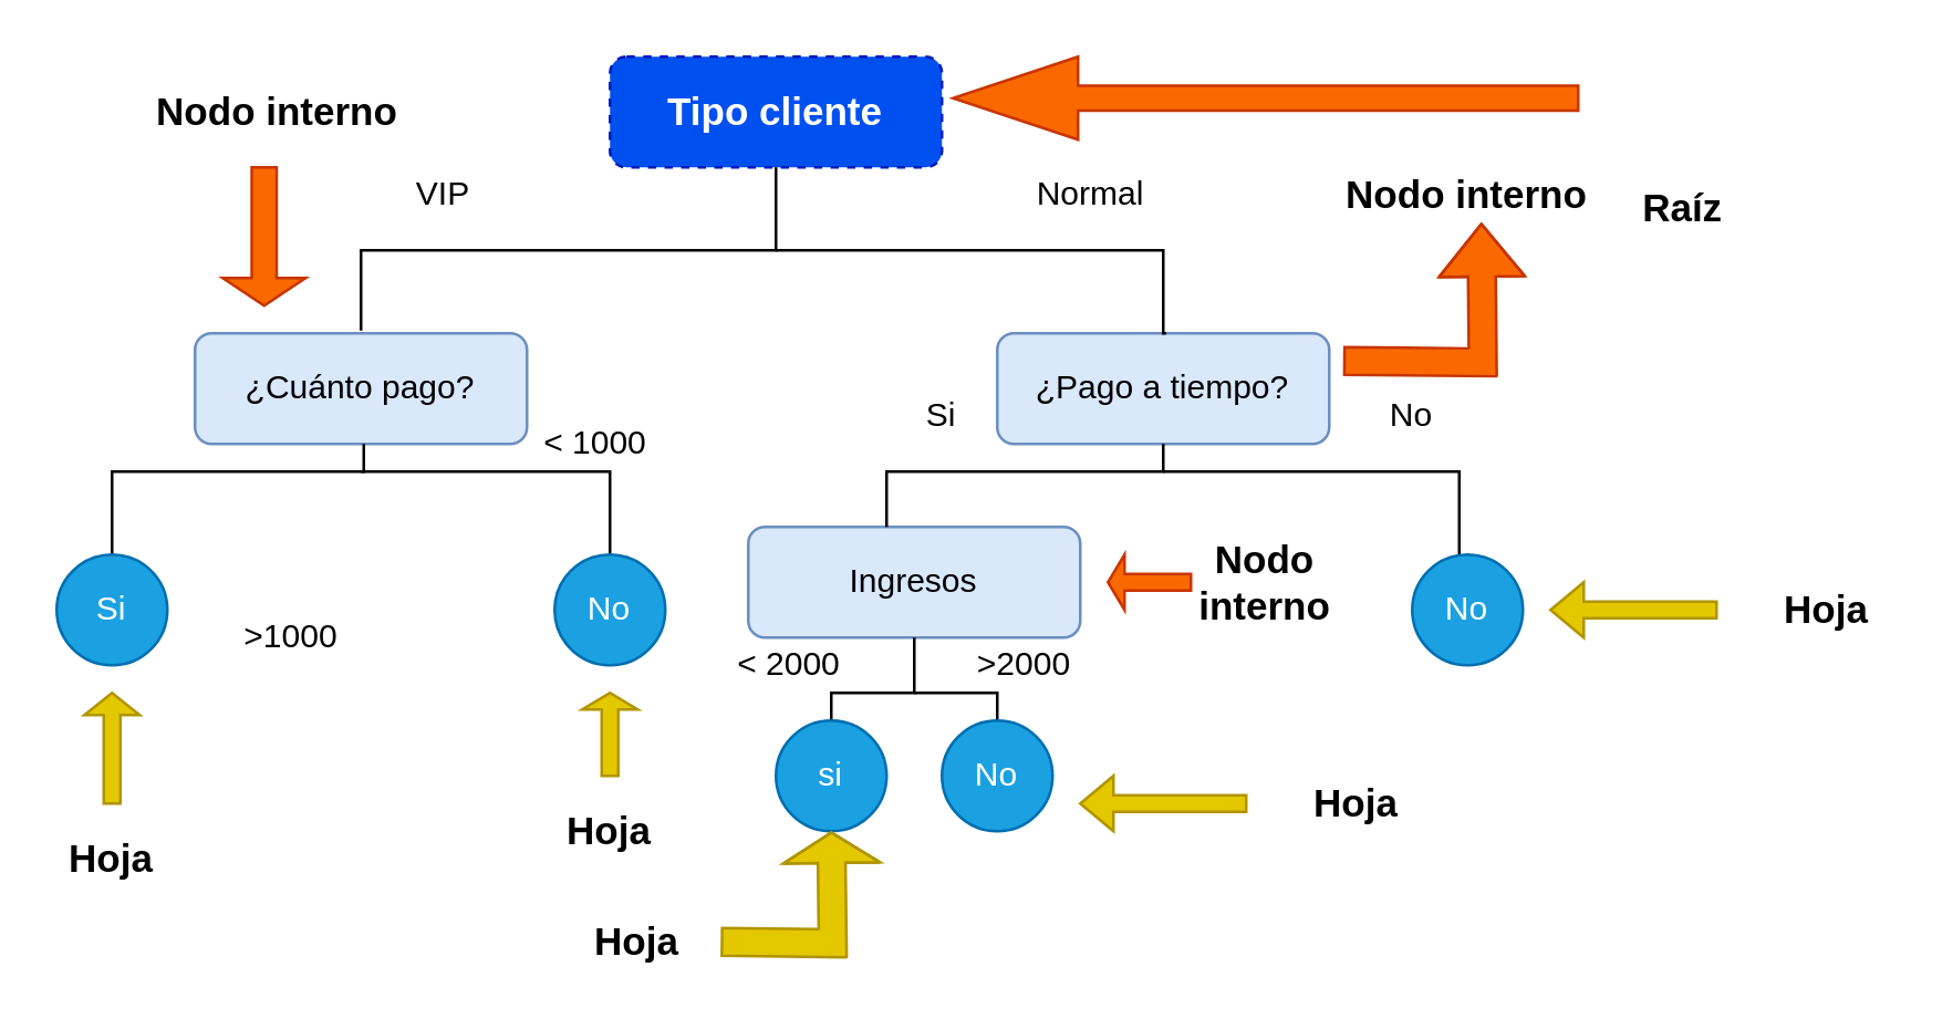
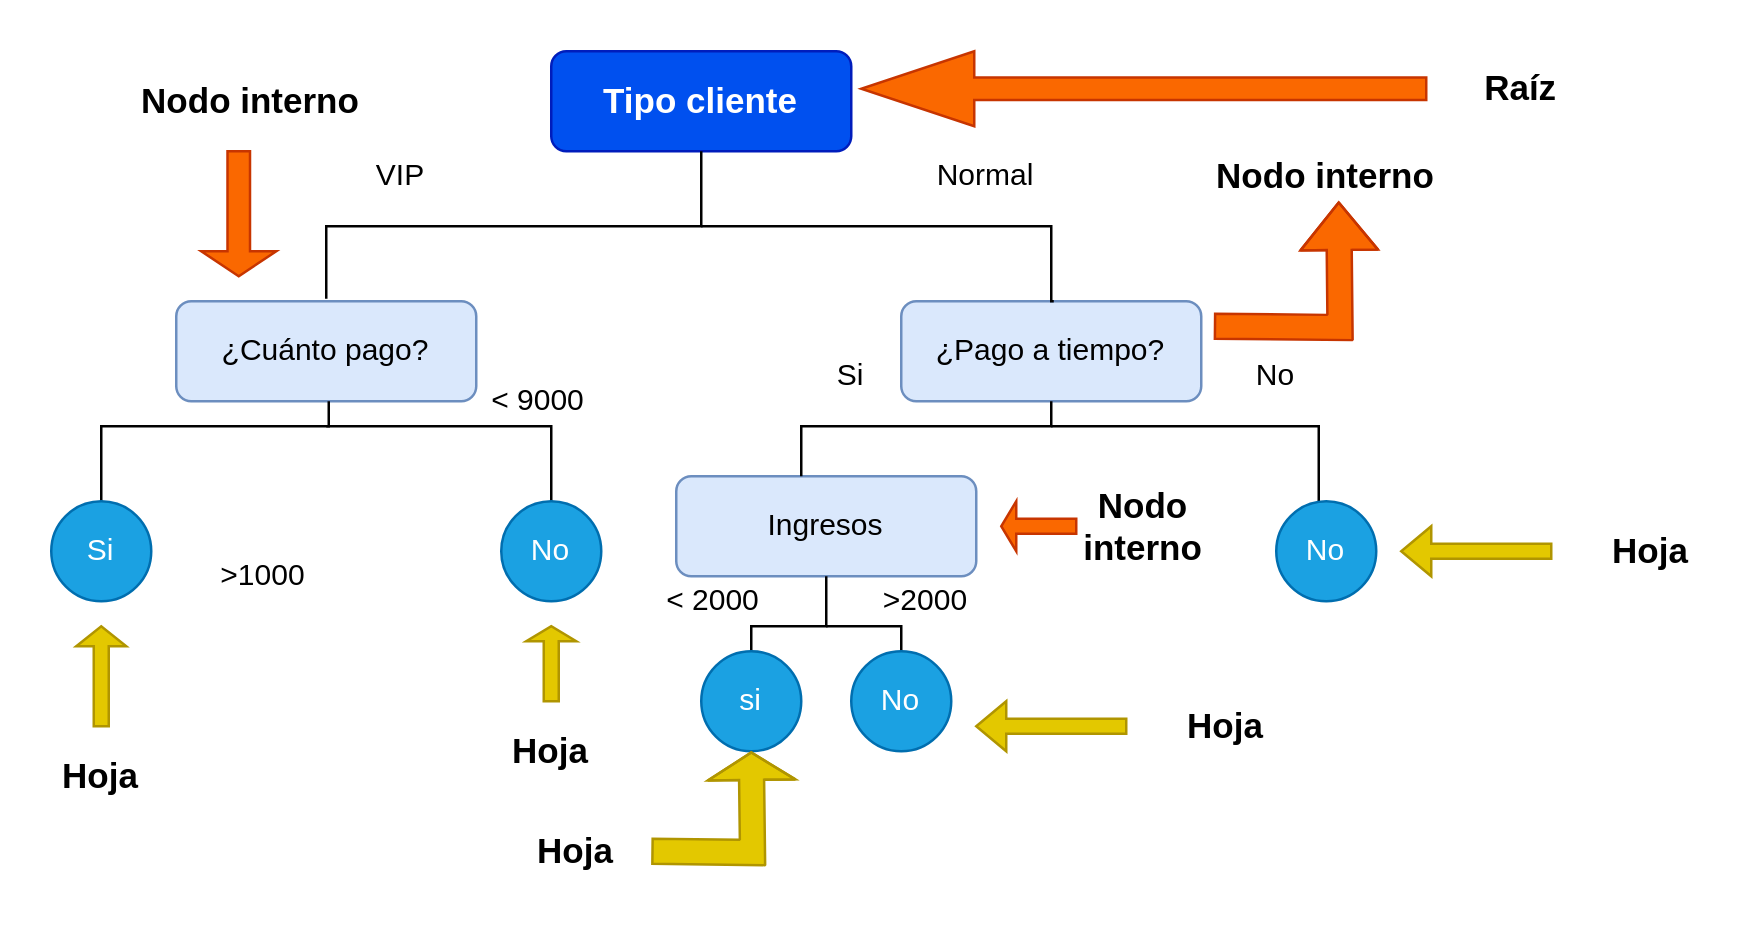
  <mxCell id="0" />
  <mxCell id="1" parent="0" />
- <mxCell id="2" value="&lt;b&gt;&lt;font style=&quot;font-size: 14px&quot;&gt;Tipo cliente&lt;/font&gt;&lt;/b&gt;" style="rounded=1;whiteSpace=wrap;html=1;fontSize=12;glass=0;strokeWidth=1;shadow=0;fillColor=#0050ef;strokeColor=#001DBC;fontColor=#ffffff;dashed=1;" parent="1" vertex="1"><mxGeometry x="220" y="20" width="120" height="40" as="geometry" /></mxCell>
+ <mxCell id="2" value="&lt;b&gt;&lt;font style=&quot;font-size: 14px&quot;&gt;Tipo cliente&lt;/font&gt;&lt;/b&gt;" style="rounded=1;whiteSpace=wrap;html=1;fontSize=12;glass=0;strokeWidth=1;shadow=0;fillColor=#0050ef;strokeColor=#001DBC;fontColor=#ffffff;" parent="1" vertex="1"><mxGeometry x="220" y="20" width="120" height="40" as="geometry" /></mxCell>
  <mxCell id="3" value="¿Pago a tiempo?" style="rounded=1;whiteSpace=wrap;html=1;fontSize=12;glass=0;strokeWidth=1;shadow=0;fillColor=#dae8fc;strokeColor=#6c8ebf;" parent="1" vertex="1"><mxGeometry x="360" y="120" width="120" height="40" as="geometry" /></mxCell>
  <mxCell id="4" value="Ingresos" style="rounded=1;whiteSpace=wrap;html=1;fontSize=12;glass=0;strokeWidth=1;shadow=0;fillColor=#dae8fc;strokeColor=#6c8ebf;" parent="1" vertex="1"><mxGeometry x="270" y="190" width="120" height="40" as="geometry" /></mxCell>
  <mxCell id="5" value="¿Cuánto pago?" style="rounded=1;whiteSpace=wrap;html=1;fontSize=12;glass=0;strokeWidth=1;shadow=0;fillColor=#dae8fc;strokeColor=#6c8ebf;" parent="1" vertex="1"><mxGeometry x="70" y="120" width="120" height="40" as="geometry" /></mxCell>
  <mxCell id="6" value="" style="endArrow=none;html=1;rounded=0;edgeStyle=elbowEdgeStyle;" edge="1" parent="1"><mxGeometry width="50" height="50" relative="1" as="geometry"><mxPoint x="280" y="90" as="sourcePoint" /><mxPoint x="421" y="120" as="targetPoint" /><Array as="points"><mxPoint x="420" y="100" /></Array></mxGeometry></mxCell>
  <mxCell id="7" value="" style="endArrow=none;html=1;rounded=0;edgeStyle=elbowEdgeStyle;elbow=vertical;entryX=0.5;entryY=1;entryDx=0;entryDy=0;" edge="1" parent="1" target="2"><mxGeometry width="50" height="50" relative="1" as="geometry"><mxPoint x="130" y="119" as="sourcePoint" /><mxPoint x="211" y="120" as="targetPoint" /><Array as="points"><mxPoint x="150" y="90" /></Array></mxGeometry></mxCell>
  <mxCell id="8" value="" style="endArrow=none;html=1;rounded=0;edgeStyle=elbowEdgeStyle;elbow=vertical;entryX=0.5;entryY=1;entryDx=0;entryDy=0;" edge="1" parent="1" target="3"><mxGeometry width="50" height="50" relative="1" as="geometry"><mxPoint x="320" y="190" as="sourcePoint" /><mxPoint x="414" y="140" as="targetPoint" /><Array as="points"><mxPoint x="344" y="170" /></Array></mxGeometry></mxCell>
  <mxCell id="9" value="" style="endArrow=none;html=1;rounded=0;edgeStyle=elbowEdgeStyle;" edge="1" parent="1"><mxGeometry width="50" height="50" relative="1" as="geometry"><mxPoint x="420" y="170" as="sourcePoint" /><mxPoint x="527" y="200" as="targetPoint" /><Array as="points"><mxPoint x="527" y="180" /></Array></mxGeometry></mxCell>
  <mxCell id="10" value="No" style="ellipse;whiteSpace=wrap;html=1;aspect=fixed;fillColor=#1ba1e2;strokeColor=#006EAF;fontColor=#ffffff;" vertex="1" parent="1"><mxGeometry x="510" y="200" width="40" height="40" as="geometry" /></mxCell>
  <mxCell id="11" value="" style="endArrow=none;html=1;rounded=0;edgeStyle=elbowEdgeStyle;elbow=vertical;entryX=0.5;entryY=1;entryDx=0;entryDy=0;" edge="1" parent="1"><mxGeometry width="50" height="50" relative="1" as="geometry"><mxPoint x="40" y="200" as="sourcePoint" /><mxPoint x="131" y="160" as="targetPoint" /><Array as="points"><mxPoint x="121" y="170" /></Array></mxGeometry></mxCell>
  <mxCell id="12" value="" style="endArrow=none;html=1;rounded=0;edgeStyle=elbowEdgeStyle;" edge="1" parent="1"><mxGeometry width="50" height="50" relative="1" as="geometry"><mxPoint x="130" y="170" as="sourcePoint" /><mxPoint x="220" y="200" as="targetPoint" /><Array as="points"><mxPoint x="220" y="170" /></Array></mxGeometry></mxCell>
  <mxCell id="13" value="No" style="ellipse;whiteSpace=wrap;html=1;aspect=fixed;fillColor=#1ba1e2;strokeColor=#006EAF;fontColor=#ffffff;" vertex="1" parent="1"><mxGeometry x="200" y="200" width="40" height="40" as="geometry" /></mxCell>
  <mxCell id="14" value="Si&lt;span style=&quot;color: rgba(0 , 0 , 0 , 0) ; font-family: monospace ; font-size: 0px&quot;&gt;%3CmxGraphModel%3E%3Croot%3E%3CmxCell%20id%3D%220%22%2F%3E%3CmxCell%20id%3D%221%22%20parent%3D%220%22%2F%3E%3CmxCell%20id%3D%222%22%20value%3D%22No%22%20style%3D%22ellipse%3BwhiteSpace%3Dwrap%3Bhtml%3D1%3Baspect%3Dfixed%3B%22%20vertex%3D%221%22%20parent%3D%221%22%3E%3CmxGeometry%20x%3D%22510%22%20y%3D%22260%22%20width%3D%2240%22%20height%3D%2240%22%20as%3D%22geometry%22%2F%3E%3C%2FmxCell%3E%3C%2Froot%3E%3C%2FmxGraphModel%3E&lt;/span&gt;" style="ellipse;whiteSpace=wrap;html=1;aspect=fixed;fillColor=#1ba1e2;strokeColor=#006EAF;fontColor=#ffffff;" vertex="1" parent="1"><mxGeometry x="20" y="200" width="40" height="40" as="geometry" /></mxCell>
  <mxCell id="15" value="" style="endArrow=none;html=1;rounded=0;edgeStyle=elbowEdgeStyle;elbow=vertical;exitX=0.5;exitY=0;exitDx=0;exitDy=0;" edge="1" parent="1" source="17"><mxGeometry width="50" height="50" relative="1" as="geometry"><mxPoint x="300" y="250" as="sourcePoint" /><mxPoint x="330" y="230" as="targetPoint" /><Array as="points"><mxPoint x="310" y="250" /></Array></mxGeometry></mxCell>
  <mxCell id="16" value="" style="endArrow=none;html=1;rounded=0;edgeStyle=elbowEdgeStyle;" edge="1" parent="1"><mxGeometry width="50" height="50" relative="1" as="geometry"><mxPoint x="330" y="250" as="sourcePoint" /><mxPoint x="360" y="260" as="targetPoint" /><Array as="points"><mxPoint x="360" y="250" /></Array></mxGeometry></mxCell>
  <mxCell id="17" value="&lt;font style=&quot;vertical-align: inherit&quot;&gt;&lt;font style=&quot;vertical-align: inherit&quot;&gt;si&lt;/font&gt;&lt;/font&gt;" style="ellipse;whiteSpace=wrap;html=1;aspect=fixed;fillColor=#1ba1e2;strokeColor=#006EAF;fontColor=#ffffff;" vertex="1" parent="1"><mxGeometry x="280" y="260" width="40" height="40" as="geometry" /></mxCell>
  <mxCell id="18" value="No" style="ellipse;whiteSpace=wrap;html=1;aspect=fixed;fillColor=#1ba1e2;strokeColor=#006EAF;fontColor=#ffffff;" vertex="1" parent="1"><mxGeometry x="340" y="260" width="40" height="40" as="geometry" /></mxCell>
  <mxCell id="19" value="&lt;font style=&quot;vertical-align: inherit&quot;&gt;&lt;font style=&quot;vertical-align: inherit&quot;&gt;&amp;gt;1000&lt;/font&gt;&lt;/font&gt;" style="text;html=1;strokeColor=none;fillColor=none;align=center;verticalAlign=middle;whiteSpace=wrap;rounded=0;" vertex="1" parent="1"><mxGeometry x="85" y="220" width="40" height="20" as="geometry" /></mxCell>
- <mxCell id="20" value="&lt;font style=&quot;vertical-align: inherit&quot;&gt;&lt;font style=&quot;vertical-align: inherit&quot;&gt;&lt;font style=&quot;vertical-align: inherit&quot;&gt;&lt;font style=&quot;vertical-align: inherit&quot;&gt;&amp;lt; 1000&lt;/font&gt;&lt;/font&gt;&lt;/font&gt;&lt;/font&gt;" style="text;html=1;strokeColor=none;fillColor=none;align=center;verticalAlign=middle;whiteSpace=wrap;rounded=0;" vertex="1" parent="1"><mxGeometry x="190" y="150" width="50" height="20" as="geometry" /></mxCell>
+ <mxCell id="20" value="&lt;font style=&quot;vertical-align: inherit&quot;&gt;&lt;font style=&quot;vertical-align: inherit&quot;&gt;&lt;font style=&quot;vertical-align: inherit&quot;&gt;&lt;font style=&quot;vertical-align: inherit&quot;&gt;&amp;lt; 9000&lt;/font&gt;&lt;/font&gt;&lt;/font&gt;&lt;/font&gt;" style="text;html=1;strokeColor=none;fillColor=none;align=center;verticalAlign=middle;whiteSpace=wrap;rounded=0;" vertex="1" parent="1"><mxGeometry x="190" y="150" width="50" height="20" as="geometry" /></mxCell>
  <mxCell id="21" value="&lt;font style=&quot;vertical-align: inherit&quot;&gt;&lt;font style=&quot;vertical-align: inherit&quot;&gt;&amp;gt;2000&lt;/font&gt;&lt;/font&gt;" style="text;html=1;strokeColor=none;fillColor=none;align=center;verticalAlign=middle;whiteSpace=wrap;rounded=0;" vertex="1" parent="1"><mxGeometry x="350" y="230" width="40" height="20" as="geometry" /></mxCell>
  <mxCell id="22" value="&lt;font style=&quot;vertical-align: inherit&quot;&gt;&lt;font style=&quot;vertical-align: inherit&quot;&gt;&lt;font style=&quot;vertical-align: inherit&quot;&gt;&lt;font style=&quot;vertical-align: inherit&quot;&gt;&amp;lt; 2000&lt;/font&gt;&lt;/font&gt;&lt;/font&gt;&lt;/font&gt;" style="text;html=1;strokeColor=none;fillColor=none;align=center;verticalAlign=middle;whiteSpace=wrap;rounded=0;" vertex="1" parent="1"><mxGeometry x="260" y="230" width="50" height="20" as="geometry" /></mxCell>
  <mxCell id="23" value="&lt;font style=&quot;vertical-align: inherit&quot;&gt;&lt;font style=&quot;vertical-align: inherit&quot;&gt;VIP&lt;/font&gt;&lt;/font&gt;" style="text;html=1;strokeColor=none;fillColor=none;align=center;verticalAlign=middle;whiteSpace=wrap;rounded=0;" vertex="1" parent="1"><mxGeometry x="140" y="60" width="40" height="20" as="geometry" /></mxCell>
  <mxCell id="24" value="&lt;font style=&quot;vertical-align: inherit&quot;&gt;&lt;font style=&quot;vertical-align: inherit&quot;&gt;Normal&lt;/font&gt;&lt;/font&gt;" style="text;html=1;strokeColor=none;fillColor=none;align=center;verticalAlign=middle;whiteSpace=wrap;rounded=0;" vertex="1" parent="1"><mxGeometry x="374" y="60" width="40" height="20" as="geometry" /></mxCell>
  <mxCell id="25" value="&lt;font style=&quot;vertical-align: inherit&quot;&gt;&lt;font style=&quot;vertical-align: inherit&quot;&gt;Si&lt;/font&gt;&lt;/font&gt;" style="text;html=1;strokeColor=none;fillColor=none;align=center;verticalAlign=middle;whiteSpace=wrap;rounded=0;" vertex="1" parent="1"><mxGeometry x="320" y="140" width="40" height="20" as="geometry" /></mxCell>
  <mxCell id="26" value="&lt;font style=&quot;vertical-align: inherit&quot;&gt;&lt;font style=&quot;vertical-align: inherit&quot;&gt;No&lt;/font&gt;&lt;/font&gt;" style="text;html=1;strokeColor=none;fillColor=none;align=center;verticalAlign=middle;whiteSpace=wrap;rounded=0;" vertex="1" parent="1"><mxGeometry x="490" y="140" width="40" height="20" as="geometry" /></mxCell>
  <mxCell id="27" value="" style="shape=singleArrow;direction=west;whiteSpace=wrap;html=1;fillColor=#fa6800;strokeColor=#C73500;fontColor=#000000;" vertex="1" parent="1"><mxGeometry x="344" y="20" width="226" height="30" as="geometry" /></mxCell>
  <mxCell id="28" value="" style="shape=singleArrow;direction=west;whiteSpace=wrap;html=1;fillColor=#e3c800;strokeColor=#B09500;fontColor=#000000;" vertex="1" parent="1"><mxGeometry x="560" y="210" width="60" height="20" as="geometry" /></mxCell>
- <mxCell id="29" value="&lt;font style=&quot;vertical-align: inherit&quot;&gt;&lt;font style=&quot;vertical-align: inherit&quot; size=&quot;1&quot;&gt;&lt;b style=&quot;font-size: 14px&quot;&gt;Raíz&amp;nbsp;&lt;/b&gt;&lt;/font&gt;&lt;/font&gt;" style="text;html=1;strokeColor=none;fillColor=none;align=center;verticalAlign=middle;whiteSpace=wrap;rounded=0;" vertex="1" parent="1"><mxGeometry x="590" y="65" width="40" height="20" as="geometry" /></mxCell>
+ <mxCell id="29" value="&lt;font style=&quot;vertical-align: inherit&quot;&gt;&lt;font style=&quot;vertical-align: inherit&quot; size=&quot;1&quot;&gt;&lt;b style=&quot;font-size: 14px&quot;&gt;Raíz&amp;nbsp;&lt;/b&gt;&lt;/font&gt;&lt;/font&gt;" style="text;html=1;strokeColor=none;fillColor=none;align=center;verticalAlign=middle;whiteSpace=wrap;rounded=0;" vertex="1" parent="1"><mxGeometry x="590" y="25" width="40" height="20" as="geometry" /></mxCell>
  <mxCell id="30" value="&lt;font style=&quot;vertical-align: inherit&quot;&gt;&lt;font style=&quot;vertical-align: inherit&quot; size=&quot;1&quot;&gt;&lt;b style=&quot;font-size: 14px&quot;&gt;&lt;font style=&quot;vertical-align: inherit&quot;&gt;&lt;font style=&quot;vertical-align: inherit&quot;&gt;Hoja&lt;/font&gt;&lt;/font&gt;&lt;/b&gt;&lt;/font&gt;&lt;/font&gt;" style="text;html=1;strokeColor=none;fillColor=none;align=center;verticalAlign=middle;whiteSpace=wrap;rounded=0;" vertex="1" parent="1"><mxGeometry x="640" y="210" width="40" height="20" as="geometry" /></mxCell>
  <mxCell id="31" value="&lt;font style=&quot;vertical-align: inherit&quot;&gt;&lt;font style=&quot;vertical-align: inherit&quot; size=&quot;1&quot;&gt;&lt;b style=&quot;font-size: 14px&quot;&gt;&lt;font style=&quot;vertical-align: inherit&quot;&gt;&lt;font style=&quot;vertical-align: inherit&quot;&gt;Hoja&lt;/font&gt;&lt;/font&gt;&lt;/b&gt;&lt;/font&gt;&lt;/font&gt;" style="text;html=1;strokeColor=none;fillColor=none;align=center;verticalAlign=middle;whiteSpace=wrap;rounded=0;" vertex="1" parent="1"><mxGeometry x="470" y="280" width="40" height="20" as="geometry" /></mxCell>
  <mxCell id="32" value="" style="shape=singleArrow;direction=west;whiteSpace=wrap;html=1;fillColor=#e3c800;strokeColor=#B09500;fontColor=#000000;" vertex="1" parent="1"><mxGeometry x="390" y="280" width="60" height="20" as="geometry" /></mxCell>
  <mxCell id="33" value="" style="shape=flexArrow;endArrow=classic;html=1;rounded=0;edgeStyle=orthogonalEdgeStyle;fillColor=#fa6800;strokeColor=#C73500;" edge="1" parent="1"><mxGeometry width="50" height="50" relative="1" as="geometry"><mxPoint x="485" y="130" as="sourcePoint" /><mxPoint x="535" y="80" as="targetPoint" /></mxGeometry></mxCell>
  <mxCell id="34" value="" style="shape=singleArrow;direction=north;whiteSpace=wrap;html=1;fillColor=#e3c800;strokeColor=#B09500;fontColor=#000000;" vertex="1" parent="1"><mxGeometry x="210" y="250" width="20" height="30" as="geometry" /></mxCell>
  <mxCell id="35" value="" style="shape=singleArrow;direction=north;whiteSpace=wrap;html=1;fillColor=#e3c800;strokeColor=#B09500;fontColor=#000000;" vertex="1" parent="1"><mxGeometry x="30" y="250" width="20" height="40" as="geometry" /></mxCell>
  <mxCell id="36" value="" style="shape=flexArrow;endArrow=classic;html=1;rounded=0;edgeStyle=orthogonalEdgeStyle;endWidth=24;endSize=3.33;fillColor=#e3c800;strokeColor=#B09500;" edge="1" parent="1"><mxGeometry width="50" height="50" relative="1" as="geometry"><mxPoint x="260" y="340" as="sourcePoint" /><mxPoint x="300" y="300" as="targetPoint" /></mxGeometry></mxCell>
  <mxCell id="37" value="&lt;font style=&quot;vertical-align: inherit&quot;&gt;&lt;font style=&quot;vertical-align: inherit&quot; size=&quot;1&quot;&gt;&lt;b style=&quot;font-size: 14px&quot;&gt;&lt;font style=&quot;vertical-align: inherit&quot;&gt;&lt;font style=&quot;vertical-align: inherit&quot;&gt;Hoja&lt;/font&gt;&lt;/font&gt;&lt;/b&gt;&lt;/font&gt;&lt;/font&gt;" style="text;html=1;strokeColor=none;fillColor=none;align=center;verticalAlign=middle;whiteSpace=wrap;rounded=0;" vertex="1" parent="1"><mxGeometry x="210" y="330" width="40" height="20" as="geometry" /></mxCell>
  <mxCell id="38" value="&lt;font style=&quot;vertical-align: inherit&quot;&gt;&lt;font style=&quot;vertical-align: inherit&quot; size=&quot;1&quot;&gt;&lt;b style=&quot;font-size: 14px&quot;&gt;&lt;font style=&quot;vertical-align: inherit&quot;&gt;&lt;font style=&quot;vertical-align: inherit&quot;&gt;Hoja&lt;/font&gt;&lt;/font&gt;&lt;/b&gt;&lt;/font&gt;&lt;/font&gt;" style="text;html=1;strokeColor=none;fillColor=none;align=center;verticalAlign=middle;whiteSpace=wrap;rounded=0;" vertex="1" parent="1"><mxGeometry x="200" y="290" width="40" height="20" as="geometry" /></mxCell>
  <mxCell id="39" value="&lt;font style=&quot;vertical-align: inherit&quot;&gt;&lt;font style=&quot;vertical-align: inherit&quot; size=&quot;1&quot;&gt;&lt;b style=&quot;font-size: 14px&quot;&gt;&lt;font style=&quot;vertical-align: inherit&quot;&gt;&lt;font style=&quot;vertical-align: inherit&quot;&gt;Hoja&lt;/font&gt;&lt;/font&gt;&lt;/b&gt;&lt;/font&gt;&lt;/font&gt;" style="text;html=1;strokeColor=none;fillColor=none;align=center;verticalAlign=middle;whiteSpace=wrap;rounded=0;" vertex="1" parent="1"><mxGeometry x="20" y="300" width="40" height="20" as="geometry" /></mxCell>
  <mxCell id="40" value="&lt;font style=&quot;vertical-align: inherit&quot;&gt;&lt;font style=&quot;vertical-align: inherit&quot; size=&quot;1&quot;&gt;&lt;b style=&quot;font-size: 14px&quot;&gt;&lt;font style=&quot;vertical-align: inherit&quot;&gt;&lt;font style=&quot;vertical-align: inherit&quot;&gt;Nodo interno&lt;/font&gt;&lt;/font&gt;&lt;/b&gt;&lt;/font&gt;&lt;/font&gt;" style="text;html=1;strokeColor=none;fillColor=none;align=center;verticalAlign=middle;whiteSpace=wrap;rounded=0;" vertex="1" parent="1"><mxGeometry x="480" y="60" width="100" height="20" as="geometry" /></mxCell>
  <mxCell id="41" value="" style="shape=singleArrow;direction=south;whiteSpace=wrap;html=1;fillColor=#fa6800;strokeColor=#C73500;fontColor=#000000;" vertex="1" parent="1"><mxGeometry x="80" y="60" width="30" height="50" as="geometry" /></mxCell>
  <mxCell id="42" value="&lt;font style=&quot;vertical-align: inherit&quot;&gt;&lt;font style=&quot;vertical-align: inherit&quot; size=&quot;1&quot;&gt;&lt;b style=&quot;font-size: 14px&quot;&gt;&lt;font style=&quot;vertical-align: inherit&quot;&gt;&lt;font style=&quot;vertical-align: inherit&quot;&gt;Nodo interno&lt;/font&gt;&lt;/font&gt;&lt;/b&gt;&lt;/font&gt;&lt;/font&gt;" style="text;html=1;strokeColor=none;fillColor=none;align=center;verticalAlign=middle;whiteSpace=wrap;rounded=0;" vertex="1" parent="1"><mxGeometry x="50" y="30" width="100" height="20" as="geometry" /></mxCell>
  <mxCell id="43" value="" style="shape=singleArrow;direction=west;whiteSpace=wrap;html=1;fillColor=#fa6800;strokeColor=#C73500;fontColor=#000000;" vertex="1" parent="1"><mxGeometry x="400" y="200" width="30" height="20" as="geometry" /></mxCell>
  <mxCell id="44" value="&lt;font style=&quot;vertical-align: inherit&quot;&gt;&lt;font style=&quot;vertical-align: inherit&quot; size=&quot;1&quot;&gt;&lt;b style=&quot;font-size: 14px&quot;&gt;&lt;font style=&quot;vertical-align: inherit&quot;&gt;&lt;font style=&quot;vertical-align: inherit&quot;&gt;Nodo interno&lt;/font&gt;&lt;/font&gt;&lt;/b&gt;&lt;/font&gt;&lt;/font&gt;" style="text;html=1;strokeColor=none;fillColor=none;align=center;verticalAlign=middle;whiteSpace=wrap;rounded=0;" vertex="1" parent="1"><mxGeometry x="424" y="200" width="66" height="20" as="geometry" /></mxCell>
